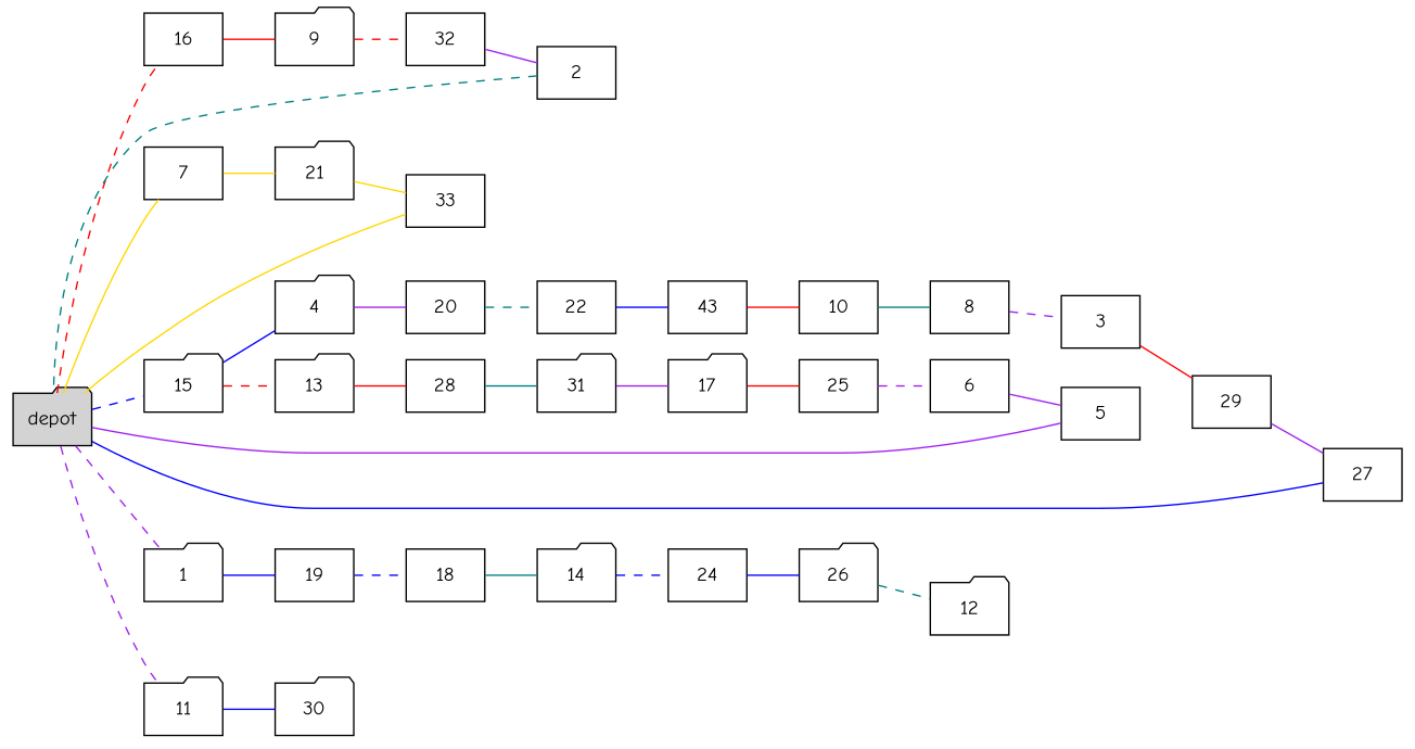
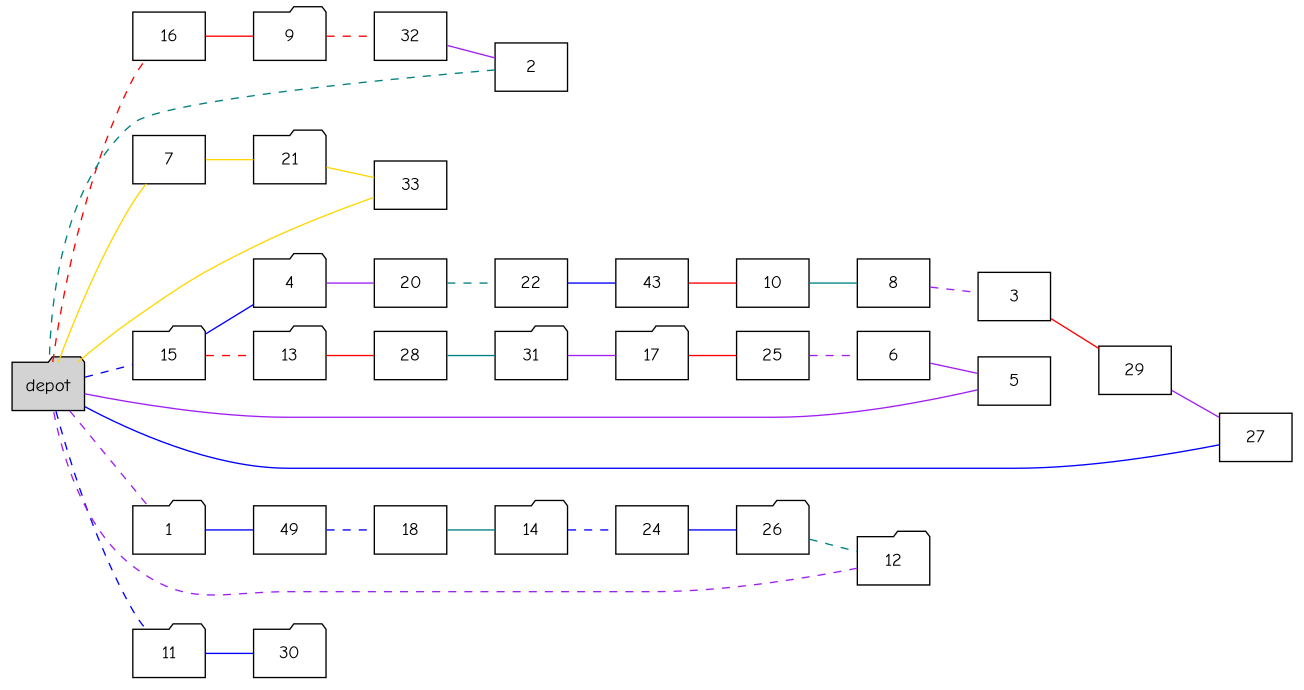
  graph {
    fontname="Comic Neue"
    rankdir=LR
    node [fontname="Comic Neue" shape=box]
    edge [color=blue fontname="Comic Neue" style=solid]
    n1 [label=depot shape=folder style=filled]
    16
    7
    15 [shape=folder]
    1 [shape=folder]
    11 [shape=folder]
    9 [shape=folder]
    21 [shape=folder]
    13 [shape=folder]
    4 [shape=folder]
-   19
+   19 [label=49]
    30 [shape=folder]
    32
    2
    33
    28
    31 [shape=folder]
    17 [shape=folder]
    25
    6
    5
    18
    14 [shape=folder]
    24
    26 [shape=folder]
    12 [shape=folder]
    20
    22
    n29 [label=43]
    10
    8
    3
    29
    27
    n1 -- 16 [color=red style=dashed]
    n1 -- 7 [color=gold style=""]
    n1 -- 15 [style=dashed]
    n1 -- 1 [color=purple style=dashed]
-   n1 -- 11 [color=purple style=dashed]
+   n1 -- 11 [style=dashed]
    16 -- 9 [color=red]
    7 -- 21 [color=gold style=""]
    15 -- 13 [color=red style=dashed]
    15 -- 4
    1 -- 19
    11 -- 30
    9 -- 32 [color=red style=dashed]
    21 -- 33 [color=gold style=""]
    13 -- 28 [color=red]
    4 -- 20 [color=purple]
    19 -- 18 [style=dashed]
    32 -- 2 [color=purple]
    2 -- n1 [color=teal style=dashed]
    33 -- n1 [color=gold style=""]
    28 -- 31 [color=teal]
    31 -- 17 [color=purple]
    17 -- 25 [color=red]
    25 -- 6 [color=purple style=dashed]
    6 -- 5 [color=purple]
    5 -- n1 [color=purple]
    18 -- 14 [color=teal]
    14 -- 24 [style=dashed]
    24 -- 26
    26 -- 12 [color=teal style=dashed]
+   12 -- n1 [color=purple style=dashed]
    20 -- 22 [color=teal style=dashed]
    22 -- n29
    n29 -- 10 [color=red]
    10 -- 8 [color=teal]
    8 -- 3 [color=purple style=dashed]
    3 -- 29 [color=red]
    29 -- 27 [color=purple]
    27 -- n1
  }
